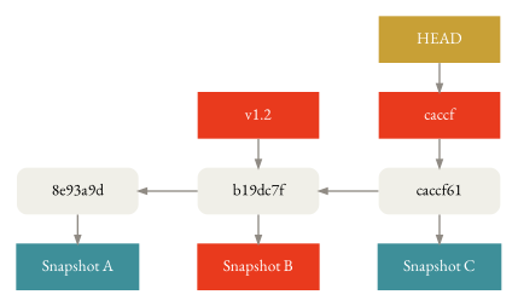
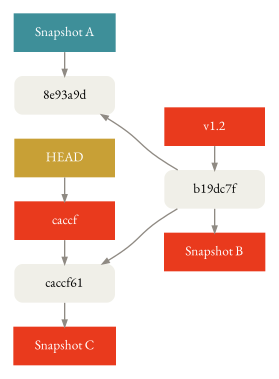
  digraph {
    fontname="EB Garamond"
    nodesep=.5
    rankdir=LR
    ranksep=1
    node [fillcolor="#f0efe8" fontname="EB Garamond" fontsize=20 margin=".45,.25" penwidth=0 shape=box style=filled fontcolor="#ffffff"]
    edge [color="#8f8a83" dir=back fontname="EB Garamond" penwidth=2]
    n1 [label="8e93a9d" style="rounded,filled" width=2.1 fontcolor=""]
    n2 [fillcolor="#3e8f99" label="Snapshot A" width=2.1]
    n3 [label=b19dc7f style="rounded,filled" width=2.1 fontcolor=""]
    n4 [fillcolor="#e93a1d" label="v1.2" width=2.1]
    n5 [fillcolor="#e93a1d" label="Snapshot B" width=2.1]
    n6 [label=caccf61 style="rounded,filled" width=2.1 fontcolor=""]
    n7 [fillcolor="#e93a1d" label=caccf width=2.1]
    HEAD [fillcolor="#c8a036" width=2.1]
-   n9 [fillcolor="#3e8f99" label="Snapshot C" width=2.1]
+   n9 [fillcolor="#e93a1d" label="Snapshot C" width=2.1]
    subgraph cluster_1 {
      style=invis
      subgraph sub_2 {
        rank=same
        style=invis
        n1
        n2
      }
    }
    subgraph cluster_3 {
      style=invis
      subgraph sub_4 {
        rank=same
        style=invis
        n3
        n4
        n5
      }
    }
    subgraph cluster_5 {
      style=invis
      subgraph sub_6 {
        rank=same
        style=invis
        n6
        n7
        HEAD
        n9
      }
    }
    n1 -> n3
-   n2 -> n1
+   n1 -> n2
    n3 -> n4
-   n3 -> n6
+   n6 -> n3
    n5 -> n3
    n6 -> n7
    n7 -> HEAD
    n9 -> n6
  }
